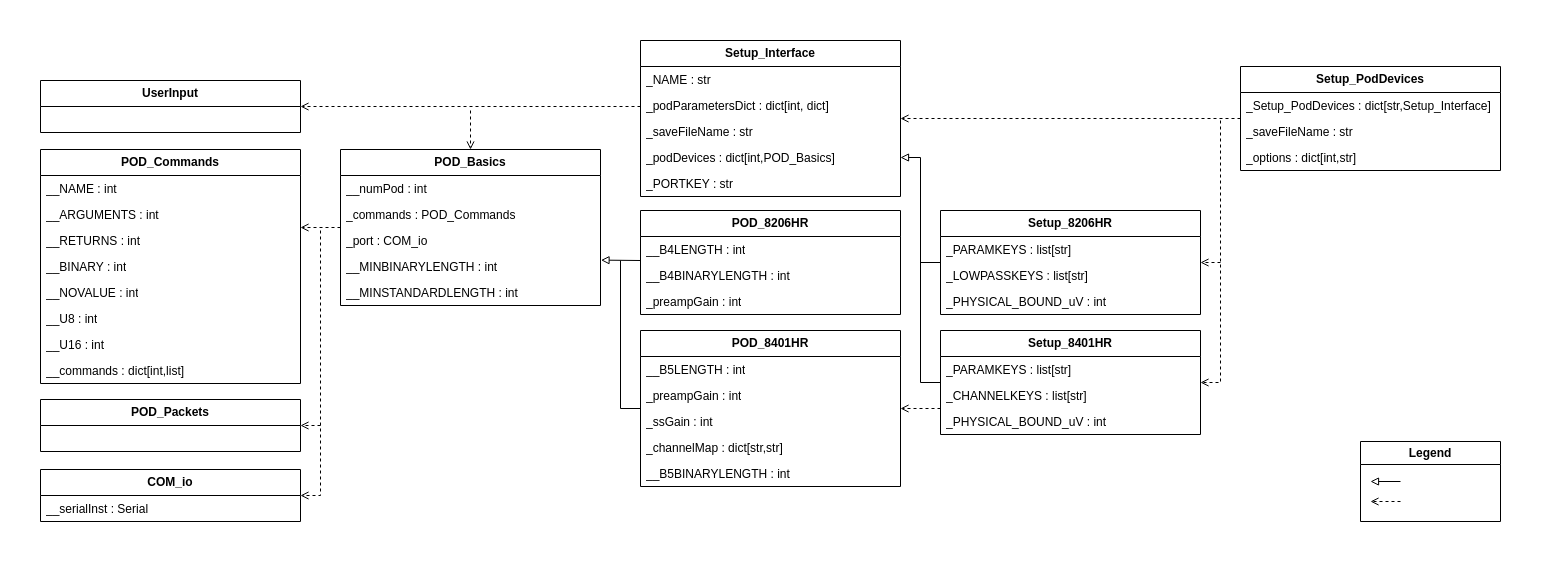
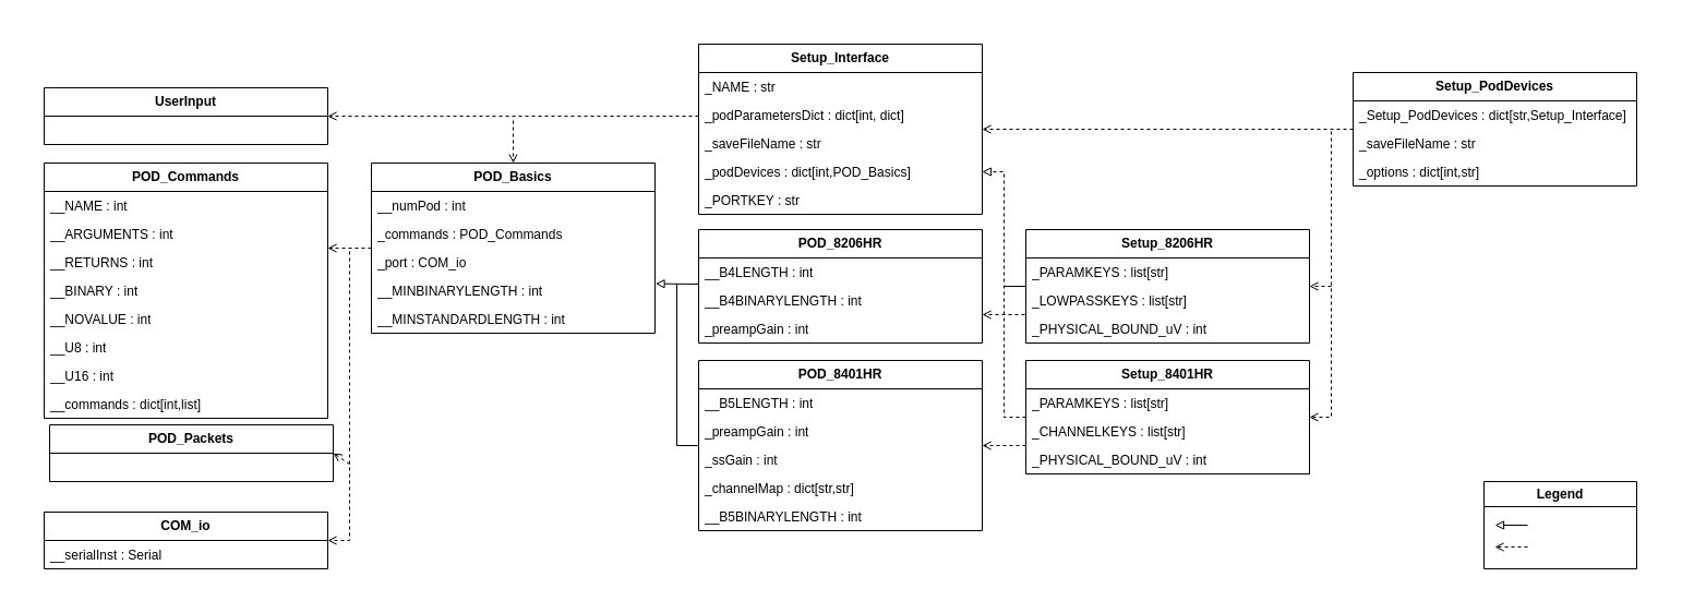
  <mxCell id="0" />
  <mxCell id="1" parent="0" />
  <mxCell id="2" value="" style="rounded=0;whiteSpace=wrap;html=1;strokeColor=#FFFFFF;" parent="1" vertex="1"><mxGeometry x="20" y="20" width="1500" height="520" as="geometry" /></mxCell>
  <mxCell id="3" value="POD_Basics" style="swimlane;fontStyle=1;childLayout=stackLayout;horizontal=1;startSize=26;fillColor=none;horizontalStack=0;resizeParent=1;resizeParentMax=0;resizeLast=0;collapsible=1;marginBottom=0;whiteSpace=wrap;html=1;" parent="1" vertex="1"><mxGeometry x="340" y="149" width="260" height="156" as="geometry" /></mxCell>
  <mxCell id="4" value="__numPod : int" style="text;strokeColor=none;fillColor=none;align=left;verticalAlign=top;spacingLeft=4;spacingRight=4;overflow=hidden;rotatable=0;points=[[0,0.5],[1,0.5]];portConstraint=eastwest;whiteSpace=wrap;html=1;" parent="3" vertex="1"><mxGeometry y="26" width="260" height="26" as="geometry" /></mxCell>
  <mxCell id="5" value="_commands : POD_Commands" style="text;strokeColor=none;fillColor=none;align=left;verticalAlign=top;spacingLeft=4;spacingRight=4;overflow=hidden;rotatable=0;points=[[0,0.5],[1,0.5]];portConstraint=eastwest;whiteSpace=wrap;html=1;" parent="3" vertex="1"><mxGeometry y="52" width="260" height="26" as="geometry" /></mxCell>
  <mxCell id="6" value="_port : COM_io" style="text;strokeColor=none;fillColor=none;align=left;verticalAlign=top;spacingLeft=4;spacingRight=4;overflow=hidden;rotatable=0;points=[[0,0.5],[1,0.5]];portConstraint=eastwest;whiteSpace=wrap;html=1;" parent="3" vertex="1"><mxGeometry y="78" width="260" height="26" as="geometry" /></mxCell>
  <mxCell id="7" value="__MINBINARYLENGTH : int" style="text;strokeColor=none;fillColor=none;align=left;verticalAlign=top;spacingLeft=4;spacingRight=4;overflow=hidden;rotatable=0;points=[[0,0.5],[1,0.5]];portConstraint=eastwest;whiteSpace=wrap;html=1;" parent="3" vertex="1"><mxGeometry y="104" width="260" height="26" as="geometry" /></mxCell>
  <mxCell id="8" value="__MINSTANDARDLENGTH : int" style="text;strokeColor=none;fillColor=none;align=left;verticalAlign=top;spacingLeft=4;spacingRight=4;overflow=hidden;rotatable=0;points=[[0,0.5],[1,0.5]];portConstraint=eastwest;whiteSpace=wrap;html=1;" parent="3" vertex="1"><mxGeometry y="130" width="260" height="26" as="geometry" /></mxCell>
  <mxCell id="9" value="&lt;b&gt;POD_Commands&lt;/b&gt;" style="swimlane;fontStyle=0;childLayout=stackLayout;horizontal=1;startSize=26;fillColor=none;horizontalStack=0;resizeParent=1;resizeParentMax=0;resizeLast=0;collapsible=1;marginBottom=0;whiteSpace=wrap;html=1;" parent="1" vertex="1"><mxGeometry x="40" y="149" width="260" height="234" as="geometry" /></mxCell>
  <mxCell id="10" value="__NAME : int" style="text;strokeColor=none;fillColor=none;align=left;verticalAlign=top;spacingLeft=4;spacingRight=4;overflow=hidden;rotatable=0;points=[[0,0.5],[1,0.5]];portConstraint=eastwest;whiteSpace=wrap;html=1;" parent="9" vertex="1"><mxGeometry y="26" width="260" height="26" as="geometry" /></mxCell>
  <mxCell id="11" value="__ARGUMENTS : int" style="text;strokeColor=none;fillColor=none;align=left;verticalAlign=top;spacingLeft=4;spacingRight=4;overflow=hidden;rotatable=0;points=[[0,0.5],[1,0.5]];portConstraint=eastwest;whiteSpace=wrap;html=1;" parent="9" vertex="1"><mxGeometry y="52" width="260" height="26" as="geometry" /></mxCell>
  <mxCell id="12" value="__RETURNS : int" style="text;strokeColor=none;fillColor=none;align=left;verticalAlign=top;spacingLeft=4;spacingRight=4;overflow=hidden;rotatable=0;points=[[0,0.5],[1,0.5]];portConstraint=eastwest;whiteSpace=wrap;html=1;" parent="9" vertex="1"><mxGeometry y="78" width="260" height="26" as="geometry" /></mxCell>
  <mxCell id="13" value="__BINARY : int" style="text;strokeColor=none;fillColor=none;align=left;verticalAlign=top;spacingLeft=4;spacingRight=4;overflow=hidden;rotatable=0;points=[[0,0.5],[1,0.5]];portConstraint=eastwest;whiteSpace=wrap;html=1;" parent="9" vertex="1"><mxGeometry y="104" width="260" height="26" as="geometry" /></mxCell>
  <mxCell id="14" value="__NOVALUE : int" style="text;strokeColor=none;fillColor=none;align=left;verticalAlign=top;spacingLeft=4;spacingRight=4;overflow=hidden;rotatable=0;points=[[0,0.5],[1,0.5]];portConstraint=eastwest;whiteSpace=wrap;html=1;" parent="9" vertex="1"><mxGeometry y="130" width="260" height="26" as="geometry" /></mxCell>
  <mxCell id="15" value="__U8 : int" style="text;strokeColor=none;fillColor=none;align=left;verticalAlign=top;spacingLeft=4;spacingRight=4;overflow=hidden;rotatable=0;points=[[0,0.5],[1,0.5]];portConstraint=eastwest;whiteSpace=wrap;html=1;" parent="9" vertex="1"><mxGeometry y="156" width="260" height="26" as="geometry" /></mxCell>
  <mxCell id="16" value="__U16 : int" style="text;strokeColor=none;fillColor=none;align=left;verticalAlign=top;spacingLeft=4;spacingRight=4;overflow=hidden;rotatable=0;points=[[0,0.5],[1,0.5]];portConstraint=eastwest;whiteSpace=wrap;html=1;" parent="9" vertex="1"><mxGeometry y="182" width="260" height="26" as="geometry" /></mxCell>
  <mxCell id="17" value="__commands : dict[int,list]" style="text;strokeColor=none;fillColor=none;align=left;verticalAlign=top;spacingLeft=4;spacingRight=4;overflow=hidden;rotatable=0;points=[[0,0.5],[1,0.5]];portConstraint=eastwest;whiteSpace=wrap;html=1;" parent="9" vertex="1"><mxGeometry y="208" width="260" height="26" as="geometry" /></mxCell>
  <mxCell id="18" value="&lt;b&gt;POD_8401HR&lt;/b&gt;" style="swimlane;fontStyle=0;childLayout=stackLayout;horizontal=1;startSize=26;fillColor=none;horizontalStack=0;resizeParent=1;resizeParentMax=0;resizeLast=0;collapsible=1;marginBottom=0;whiteSpace=wrap;html=1;" parent="1" vertex="1"><mxGeometry x="640" y="330" width="260" height="156" as="geometry" /></mxCell>
  <mxCell id="19" value="__B5LENGTH : int" style="text;strokeColor=none;fillColor=none;align=left;verticalAlign=top;spacingLeft=4;spacingRight=4;overflow=hidden;rotatable=0;points=[[0,0.5],[1,0.5]];portConstraint=eastwest;whiteSpace=wrap;html=1;shadow=1;" parent="18" vertex="1"><mxGeometry y="26" width="260" height="26" as="geometry" /></mxCell>
  <mxCell id="20" value="_preampGain : int" style="text;strokeColor=none;fillColor=none;align=left;verticalAlign=top;spacingLeft=4;spacingRight=4;overflow=hidden;rotatable=0;points=[[0,0.5],[1,0.5]];portConstraint=eastwest;whiteSpace=wrap;html=1;" parent="18" vertex="1"><mxGeometry y="52" width="260" height="26" as="geometry" /></mxCell>
  <mxCell id="21" value="_ssGain : int" style="text;strokeColor=none;fillColor=none;align=left;verticalAlign=top;spacingLeft=4;spacingRight=4;overflow=hidden;rotatable=0;points=[[0,0.5],[1,0.5]];portConstraint=eastwest;whiteSpace=wrap;html=1;" parent="18" vertex="1"><mxGeometry y="78" width="260" height="26" as="geometry" /></mxCell>
  <mxCell id="22" value="_channelMap : dict[str,str]" style="text;strokeColor=none;fillColor=none;align=left;verticalAlign=top;spacingLeft=4;spacingRight=4;overflow=hidden;rotatable=0;points=[[0,0.5],[1,0.5]];portConstraint=eastwest;whiteSpace=wrap;html=1;" parent="18" vertex="1"><mxGeometry y="104" width="260" height="26" as="geometry" /></mxCell>
  <mxCell id="23" value="__B5BINARYLENGTH : int" style="text;strokeColor=none;fillColor=none;align=left;verticalAlign=top;spacingLeft=4;spacingRight=4;overflow=hidden;rotatable=0;points=[[0,0.5],[1,0.5]];portConstraint=eastwest;whiteSpace=wrap;html=1;" parent="18" vertex="1"><mxGeometry y="130" width="260" height="26" as="geometry" /></mxCell>
- <mxCell id="24" value="&lt;b&gt;POD_Packets&lt;/b&gt;" style="swimlane;fontStyle=0;childLayout=stackLayout;horizontal=1;startSize=26;fillColor=none;horizontalStack=0;resizeParent=1;resizeParentMax=0;resizeLast=0;collapsible=1;marginBottom=0;whiteSpace=wrap;html=1;" parent="1" vertex="1"><mxGeometry x="40" y="399" width="260" height="52" as="geometry" /></mxCell>
+ <mxCell id="24" value="&lt;b&gt;POD_Packets&lt;/b&gt;" style="swimlane;fontStyle=0;childLayout=stackLayout;horizontal=1;startSize=26;fillColor=none;horizontalStack=0;resizeParent=1;resizeParentMax=0;resizeLast=0;collapsible=1;marginBottom=0;whiteSpace=wrap;html=1;" parent="1" vertex="1"><mxGeometry x="45" y="389" width="260" height="52" as="geometry" /></mxCell>
  <mxCell id="25" value="&lt;b&gt;COM_io&lt;/b&gt;" style="swimlane;fontStyle=0;childLayout=stackLayout;horizontal=1;startSize=26;fillColor=none;horizontalStack=0;resizeParent=1;resizeParentMax=0;resizeLast=0;collapsible=1;marginBottom=0;whiteSpace=wrap;html=1;" parent="1" vertex="1"><mxGeometry x="40" y="469" width="260" height="52" as="geometry" /></mxCell>
  <mxCell id="26" value="__serialInst :&amp;nbsp;Serial" style="text;strokeColor=none;fillColor=none;align=left;verticalAlign=top;spacingLeft=4;spacingRight=4;overflow=hidden;rotatable=0;points=[[0,0.5],[1,0.5]];portConstraint=eastwest;whiteSpace=wrap;html=1;shadow=1;" parent="25" vertex="1"><mxGeometry y="26" width="260" height="26" as="geometry" /></mxCell>
  <mxCell id="27" value="Setup_8206HR" style="swimlane;fontStyle=1;childLayout=stackLayout;horizontal=1;startSize=26;fillColor=none;horizontalStack=0;resizeParent=1;resizeParentMax=0;resizeLast=0;collapsible=1;marginBottom=0;whiteSpace=wrap;html=1;" parent="1" vertex="1"><mxGeometry x="940" y="210" width="260" height="104" as="geometry" /></mxCell>
  <mxCell id="28" value="_PARAMKEYS : list[str]" style="text;strokeColor=none;fillColor=none;align=left;verticalAlign=top;spacingLeft=4;spacingRight=4;overflow=hidden;rotatable=0;points=[[0,0.5],[1,0.5]];portConstraint=eastwest;whiteSpace=wrap;html=1;shadow=1;" parent="27" vertex="1"><mxGeometry y="26" width="260" height="26" as="geometry" /></mxCell>
  <mxCell id="29" value="_LOWPASSKEYS : list[str]" style="text;strokeColor=none;fillColor=none;align=left;verticalAlign=top;spacingLeft=4;spacingRight=4;overflow=hidden;rotatable=0;points=[[0,0.5],[1,0.5]];portConstraint=eastwest;whiteSpace=wrap;html=1;" parent="27" vertex="1"><mxGeometry y="52" width="260" height="26" as="geometry" /></mxCell>
  <mxCell id="30" value="_PHYSICAL_BOUND_uV : int" style="text;strokeColor=none;fillColor=none;align=left;verticalAlign=top;spacingLeft=4;spacingRight=4;overflow=hidden;rotatable=0;points=[[0,0.5],[1,0.5]];portConstraint=eastwest;whiteSpace=wrap;html=1;" parent="27" vertex="1"><mxGeometry y="78" width="260" height="26" as="geometry" /></mxCell>
  <mxCell id="31" value="Setup_PodDevices" style="swimlane;fontStyle=1;childLayout=stackLayout;horizontal=1;startSize=26;fillColor=none;horizontalStack=0;resizeParent=1;resizeParentMax=0;resizeLast=0;collapsible=1;marginBottom=0;whiteSpace=wrap;html=1;" parent="1" vertex="1"><mxGeometry x="1240" y="66" width="260" height="104" as="geometry" /></mxCell>
  <mxCell id="32" value="_Setup_PodDevices : dict[str,Setup_Interface&lt;span style=&quot;background-color: initial;&quot;&gt;]&amp;nbsp;&lt;/span&gt;" style="text;strokeColor=none;fillColor=none;align=left;verticalAlign=top;spacingLeft=4;spacingRight=4;overflow=hidden;rotatable=0;points=[[0,0.5],[1,0.5]];portConstraint=eastwest;whiteSpace=wrap;html=1;shadow=1;" parent="31" vertex="1"><mxGeometry y="26" width="260" height="26" as="geometry" /></mxCell>
  <mxCell id="33" value="_saveFileName : str" style="text;strokeColor=none;fillColor=none;align=left;verticalAlign=top;spacingLeft=4;spacingRight=4;overflow=hidden;rotatable=0;points=[[0,0.5],[1,0.5]];portConstraint=eastwest;whiteSpace=wrap;html=1;" parent="31" vertex="1"><mxGeometry y="52" width="260" height="26" as="geometry" /></mxCell>
  <mxCell id="34" value="_options : dict[int,str]" style="text;strokeColor=none;fillColor=none;align=left;verticalAlign=top;spacingLeft=4;spacingRight=4;overflow=hidden;rotatable=0;points=[[0,0.5],[1,0.5]];portConstraint=eastwest;whiteSpace=wrap;html=1;" parent="31" vertex="1"><mxGeometry y="78" width="260" height="26" as="geometry" /></mxCell>
  <mxCell id="35" value="Setup_Interface" style="swimlane;fontStyle=1;childLayout=stackLayout;horizontal=1;startSize=26;fillColor=none;horizontalStack=0;resizeParent=1;resizeParentMax=0;resizeLast=0;collapsible=1;marginBottom=0;whiteSpace=wrap;html=1;" parent="1" vertex="1"><mxGeometry x="640" y="40" width="260" height="156" as="geometry" /></mxCell>
  <mxCell id="36" value="_NAME : str" style="text;strokeColor=none;fillColor=none;align=left;verticalAlign=top;spacingLeft=4;spacingRight=4;overflow=hidden;rotatable=0;points=[[0,0.5],[1,0.5]];portConstraint=eastwest;whiteSpace=wrap;html=1;shadow=1;" parent="35" vertex="1"><mxGeometry y="26" width="260" height="26" as="geometry" /></mxCell>
  <mxCell id="37" value="_podParametersDict : dict[int, dict]" style="text;strokeColor=none;fillColor=none;align=left;verticalAlign=top;spacingLeft=4;spacingRight=4;overflow=hidden;rotatable=0;points=[[0,0.5],[1,0.5]];portConstraint=eastwest;whiteSpace=wrap;html=1;" parent="35" vertex="1"><mxGeometry y="52" width="260" height="26" as="geometry" /></mxCell>
  <mxCell id="38" value="_saveFileName : str" style="text;strokeColor=none;fillColor=none;align=left;verticalAlign=top;spacingLeft=4;spacingRight=4;overflow=hidden;rotatable=0;points=[[0,0.5],[1,0.5]];portConstraint=eastwest;whiteSpace=wrap;html=1;" parent="35" vertex="1"><mxGeometry y="78" width="260" height="26" as="geometry" /></mxCell>
  <mxCell id="39" value="_podDevices : dict[int,POD_Basics]" style="text;strokeColor=none;fillColor=none;align=left;verticalAlign=top;spacingLeft=4;spacingRight=4;overflow=hidden;rotatable=0;points=[[0,0.5],[1,0.5]];portConstraint=eastwest;whiteSpace=wrap;html=1;" parent="35" vertex="1"><mxGeometry y="104" width="260" height="26" as="geometry" /></mxCell>
  <mxCell id="40" value="_PORTKEY : str" style="text;strokeColor=none;fillColor=none;align=left;verticalAlign=top;spacingLeft=4;spacingRight=4;overflow=hidden;rotatable=0;points=[[0,0.5],[1,0.5]];portConstraint=eastwest;whiteSpace=wrap;html=1;shadow=1;" parent="35" vertex="1"><mxGeometry y="130" width="260" height="26" as="geometry" /></mxCell>
  <mxCell id="41" value="" style="endArrow=open;html=1;rounded=0;dashed=1;endFill=0;" parent="1" source="31" target="35" edge="1"><mxGeometry width="50" height="50" relative="1" as="geometry"><mxPoint x="520" y="439" as="sourcePoint" /><mxPoint x="180" y="329" as="targetPoint" /></mxGeometry></mxCell>
  <mxCell id="42" value="" style="endArrow=block;html=1;rounded=0;endFill=0;exitX=0;exitY=0.5;exitDx=0;exitDy=0;entryX=1.002;entryY=0.331;entryDx=0;entryDy=0;entryPerimeter=0;" parent="1" edge="1"><mxGeometry width="50" height="50" relative="1" as="geometry"><mxPoint x="640" y="260" as="sourcePoint" /><mxPoint x="600.52" y="259.606" as="targetPoint" /></mxGeometry></mxCell>
  <mxCell id="43" value="" style="endArrow=open;html=1;rounded=0;dashed=1;endFill=0;exitX=0;exitY=0.5;exitDx=0;exitDy=0;" parent="1" source="3" edge="1"><mxGeometry width="50" height="50" relative="1" as="geometry"><mxPoint x="497" y="433" as="sourcePoint" /><mxPoint x="300" y="227" as="targetPoint" /></mxGeometry></mxCell>
  <mxCell id="44" value="POD_8206HR" style="swimlane;fontStyle=1;childLayout=stackLayout;horizontal=1;startSize=26;fillColor=none;horizontalStack=0;resizeParent=1;resizeParentMax=0;resizeLast=0;collapsible=1;marginBottom=0;whiteSpace=wrap;html=1;" parent="1" vertex="1"><mxGeometry x="640" y="210" width="260" height="104" as="geometry" /></mxCell>
  <mxCell id="45" value="__B4LENGTH : int" style="text;strokeColor=none;fillColor=none;align=left;verticalAlign=top;spacingLeft=4;spacingRight=4;overflow=hidden;rotatable=0;points=[[0,0.5],[1,0.5]];portConstraint=eastwest;whiteSpace=wrap;html=1;shadow=1;" parent="44" vertex="1"><mxGeometry y="26" width="260" height="26" as="geometry" /></mxCell>
  <mxCell id="46" value="__B4BINARYLENGTH : int" style="text;strokeColor=none;fillColor=none;align=left;verticalAlign=top;spacingLeft=4;spacingRight=4;overflow=hidden;rotatable=0;points=[[0,0.5],[1,0.5]];portConstraint=eastwest;whiteSpace=wrap;html=1;" parent="44" vertex="1"><mxGeometry y="52" width="260" height="26" as="geometry" /></mxCell>
  <mxCell id="47" value="_preampGain : int" style="text;strokeColor=none;fillColor=none;align=left;verticalAlign=top;spacingLeft=4;spacingRight=4;overflow=hidden;rotatable=0;points=[[0,0.5],[1,0.5]];portConstraint=eastwest;whiteSpace=wrap;html=1;" parent="44" vertex="1"><mxGeometry y="78" width="260" height="26" as="geometry" /></mxCell>
  <mxCell id="48" value="" style="endArrow=open;html=1;rounded=0;dashed=1;endFill=0;entryX=1;entryY=0.5;entryDx=0;entryDy=0;" parent="1" target="24" edge="1"><mxGeometry width="50" height="50" relative="1" as="geometry"><mxPoint x="320" y="425" as="sourcePoint" /><mxPoint x="310" y="237" as="targetPoint" /></mxGeometry></mxCell>
  <mxCell id="49" value="UserInput&lt;span style=&quot;color: rgb(230, 237, 243); font-family: ui-monospace, SFMono-Regular, &amp;quot;SF Mono&amp;quot;, Menlo, Consolas, &amp;quot;Liberation Mono&amp;quot;, monospace; font-weight: 400; text-align: start; background-color: rgba(46, 160, 67, 0.15);&quot;&gt; &lt;/span&gt;" style="swimlane;fontStyle=1;childLayout=stackLayout;horizontal=1;startSize=26;fillColor=none;horizontalStack=0;resizeParent=1;resizeParentMax=0;resizeLast=0;collapsible=1;marginBottom=0;whiteSpace=wrap;html=1;" parent="1" vertex="1"><mxGeometry x="40" y="80" width="260" height="52" as="geometry" /></mxCell>
  <mxCell id="50" value="Setup_8401HR" style="swimlane;fontStyle=1;childLayout=stackLayout;horizontal=1;startSize=26;fillColor=none;horizontalStack=0;resizeParent=1;resizeParentMax=0;resizeLast=0;collapsible=1;marginBottom=0;whiteSpace=wrap;html=1;" parent="1" vertex="1"><mxGeometry x="940" y="330" width="260" height="104" as="geometry" /></mxCell>
  <mxCell id="51" value="_PARAMKEYS : list[str]" style="text;strokeColor=none;fillColor=none;align=left;verticalAlign=top;spacingLeft=4;spacingRight=4;overflow=hidden;rotatable=0;points=[[0,0.5],[1,0.5]];portConstraint=eastwest;whiteSpace=wrap;html=1;shadow=1;" parent="50" vertex="1"><mxGeometry y="26" width="260" height="26" as="geometry" /></mxCell>
  <mxCell id="52" value="_CHANNELKEYS : list[str]" style="text;strokeColor=none;fillColor=none;align=left;verticalAlign=top;spacingLeft=4;spacingRight=4;overflow=hidden;rotatable=0;points=[[0,0.5],[1,0.5]];portConstraint=eastwest;whiteSpace=wrap;html=1;" parent="50" vertex="1"><mxGeometry y="52" width="260" height="26" as="geometry" /></mxCell>
  <mxCell id="53" value="_PHYSICAL_BOUND_uV : int" style="text;strokeColor=none;fillColor=none;align=left;verticalAlign=top;spacingLeft=4;spacingRight=4;overflow=hidden;rotatable=0;points=[[0,0.5],[1,0.5]];portConstraint=eastwest;whiteSpace=wrap;html=1;" parent="50" vertex="1"><mxGeometry y="78" width="260" height="26" as="geometry" /></mxCell>
  <mxCell id="54" value="" style="endArrow=open;html=1;rounded=0;dashed=1;endFill=0;exitX=0;exitY=0.75;exitDx=0;exitDy=0;" parent="1" source="50" edge="1"><mxGeometry width="50" height="50" relative="1" as="geometry"><mxPoint x="670" y="412" as="sourcePoint" /><mxPoint x="900" y="408" as="targetPoint" /></mxGeometry></mxCell>
  <mxCell id="55" value="" style="endArrow=open;html=1;rounded=0;dashed=1;endFill=0;entryX=1;entryY=0.5;entryDx=0;entryDy=0;" parent="1" target="25" edge="1"><mxGeometry width="50" height="50" relative="1" as="geometry"><mxPoint x="320" y="230" as="sourcePoint" /><mxPoint x="310" y="237" as="targetPoint" /><Array as="points"><mxPoint x="320" y="495" /></Array></mxGeometry></mxCell>
  <mxCell id="56" value="" style="endArrow=open;html=1;rounded=0;dashed=1;endFill=0;entryX=1;entryY=0.5;entryDx=0;entryDy=0;" parent="1" target="49" edge="1"><mxGeometry width="50" height="50" relative="1" as="geometry"><mxPoint x="640" y="106" as="sourcePoint" /><mxPoint x="310" y="106" as="targetPoint" /></mxGeometry></mxCell>
  <mxCell id="57" value="" style="endArrow=none;html=1;rounded=0;entryX=0;entryY=0.5;entryDx=0;entryDy=0;" parent="1" target="18" edge="1"><mxGeometry width="50" height="50" relative="1" as="geometry"><mxPoint x="620" y="260" as="sourcePoint" /><mxPoint x="640" y="360" as="targetPoint" /><Array as="points"><mxPoint x="620" y="408" /></Array></mxGeometry></mxCell>
  <mxCell id="58" value="" style="endArrow=open;html=1;rounded=0;dashed=1;endFill=0;entryX=1;entryY=0.5;entryDx=0;entryDy=0;" parent="1" target="27" edge="1"><mxGeometry width="50" height="50" relative="1" as="geometry"><mxPoint x="1220" y="262" as="sourcePoint" /><mxPoint x="610" y="58" as="targetPoint" /></mxGeometry></mxCell>
  <mxCell id="59" value="" style="endArrow=open;html=1;rounded=0;dashed=1;endFill=0;entryX=1;entryY=0.5;entryDx=0;entryDy=0;" parent="1" target="50" edge="1"><mxGeometry width="50" height="50" relative="1" as="geometry"><mxPoint x="1220" y="120" as="sourcePoint" /><mxPoint x="1167" y="185" as="targetPoint" /><Array as="points"><mxPoint x="1220" y="382" /></Array></mxGeometry></mxCell>
- <mxCell id="60" value="" style="endArrow=block;html=1;rounded=0;exitX=0;exitY=0.5;exitDx=0;exitDy=0;entryX=1;entryY=0.5;entryDx=0;entryDy=0;endFill=0;" parent="1" source="50" target="39" edge="1"><mxGeometry width="50" height="50" relative="1" as="geometry"><mxPoint x="690" y="290" as="sourcePoint" /><mxPoint x="740" y="240" as="targetPoint" /><Array as="points"><mxPoint x="920" y="382" /><mxPoint x="920" y="157" /></Array></mxGeometry></mxCell>
+ <mxCell id="60" value="" style="endArrow=block;html=1;rounded=0;exitX=0;exitY=0.5;exitDx=0;exitDy=0;entryX=1;entryY=0.5;entryDx=0;entryDy=0;endFill=0;dashed=1;" parent="1" source="50" target="39" edge="1"><mxGeometry width="50" height="50" relative="1" as="geometry"><mxPoint x="690" y="290" as="sourcePoint" /><mxPoint x="740" y="240" as="targetPoint" /><Array as="points"><mxPoint x="920" y="382" /><mxPoint x="920" y="157" /></Array></mxGeometry></mxCell>
+ <mxCell id="61" value="" style="endArrow=open;html=1;rounded=0;dashed=1;endFill=0;exitX=-0.004;exitY=1;exitDx=0;exitDy=0;entryX=1;entryY=0.75;entryDx=0;entryDy=0;exitPerimeter=0;" parent="1" source="29" target="44" edge="1"><mxGeometry width="50" height="50" relative="1" as="geometry"><mxPoint x="350" y="237" as="sourcePoint" /><mxPoint x="900" y="253" as="targetPoint" /></mxGeometry></mxCell>
  <mxCell id="62" value="" style="endArrow=none;html=1;rounded=0;entryX=0;entryY=0.5;entryDx=0;entryDy=0;" parent="1" target="27" edge="1"><mxGeometry width="50" height="50" relative="1" as="geometry"><mxPoint x="920" y="262" as="sourcePoint" /><mxPoint x="870" y="340" as="targetPoint" /></mxGeometry></mxCell>
  <mxCell id="63" value="" style="endArrow=open;html=1;rounded=0;dashed=1;endFill=0;entryX=0.5;entryY=0;entryDx=0;entryDy=0;" parent="1" target="3" edge="1"><mxGeometry width="50" height="50" relative="1" as="geometry"><mxPoint x="470" y="110" as="sourcePoint" /><mxPoint x="310" y="56" as="targetPoint" /></mxGeometry></mxCell>
  <mxCell id="64" value="Legend" style="swimlane;whiteSpace=wrap;html=1;" vertex="1" parent="1"><mxGeometry x="1360" y="441" width="140" height="80" as="geometry" /></mxCell>
  <mxCell id="65" value="" style="endArrow=block;html=1;endFill=0;" edge="1" parent="64"><mxGeometry width="50" height="50" relative="1" as="geometry"><mxPoint x="40" y="40" as="sourcePoint" /><mxPoint x="10" y="40" as="targetPoint" /></mxGeometry></mxCell>
  <mxCell id="66" value="" style="endArrow=open;html=1;endFill=0;dashed=1;" edge="1" parent="64"><mxGeometry width="50" height="50" relative="1" as="geometry"><mxPoint x="40" y="60" as="sourcePoint" /><mxPoint x="10" y="60" as="targetPoint" /></mxGeometry></mxCell>
